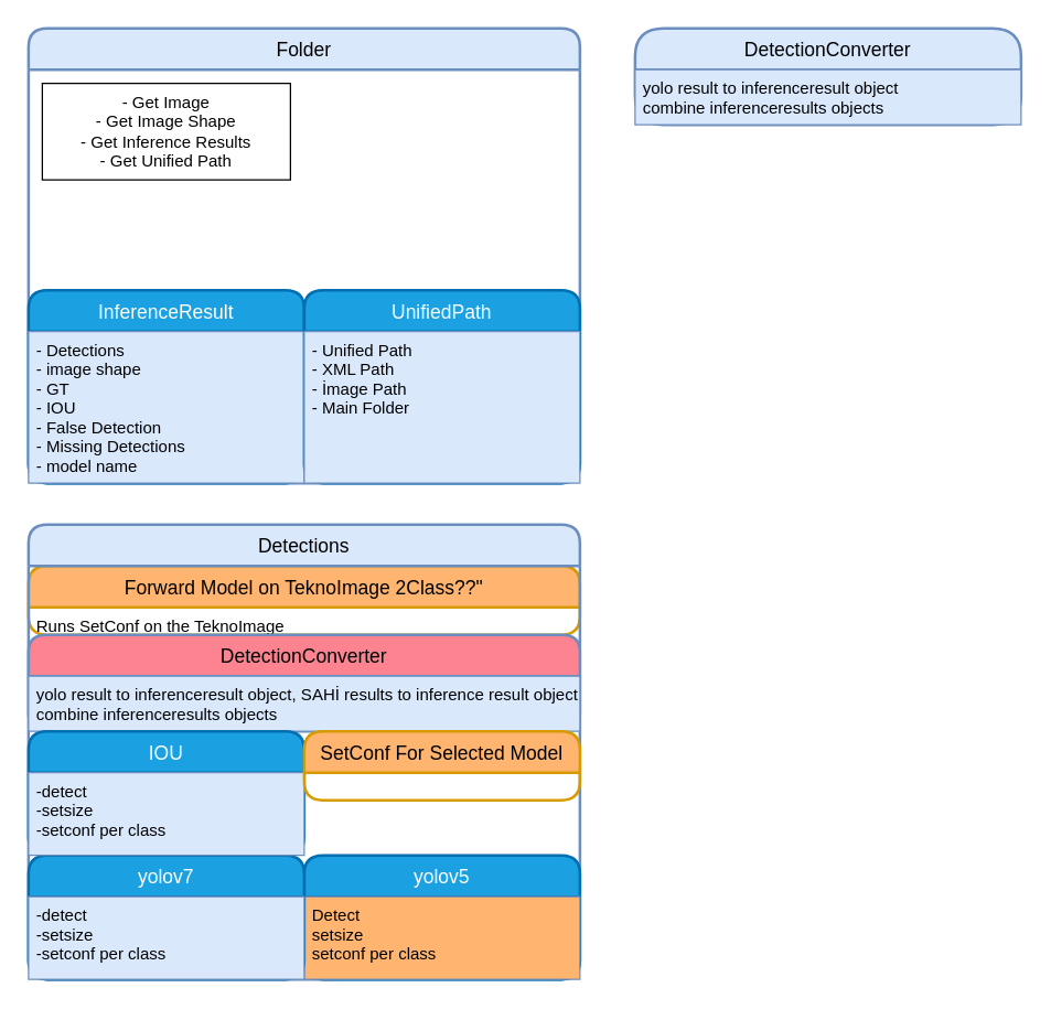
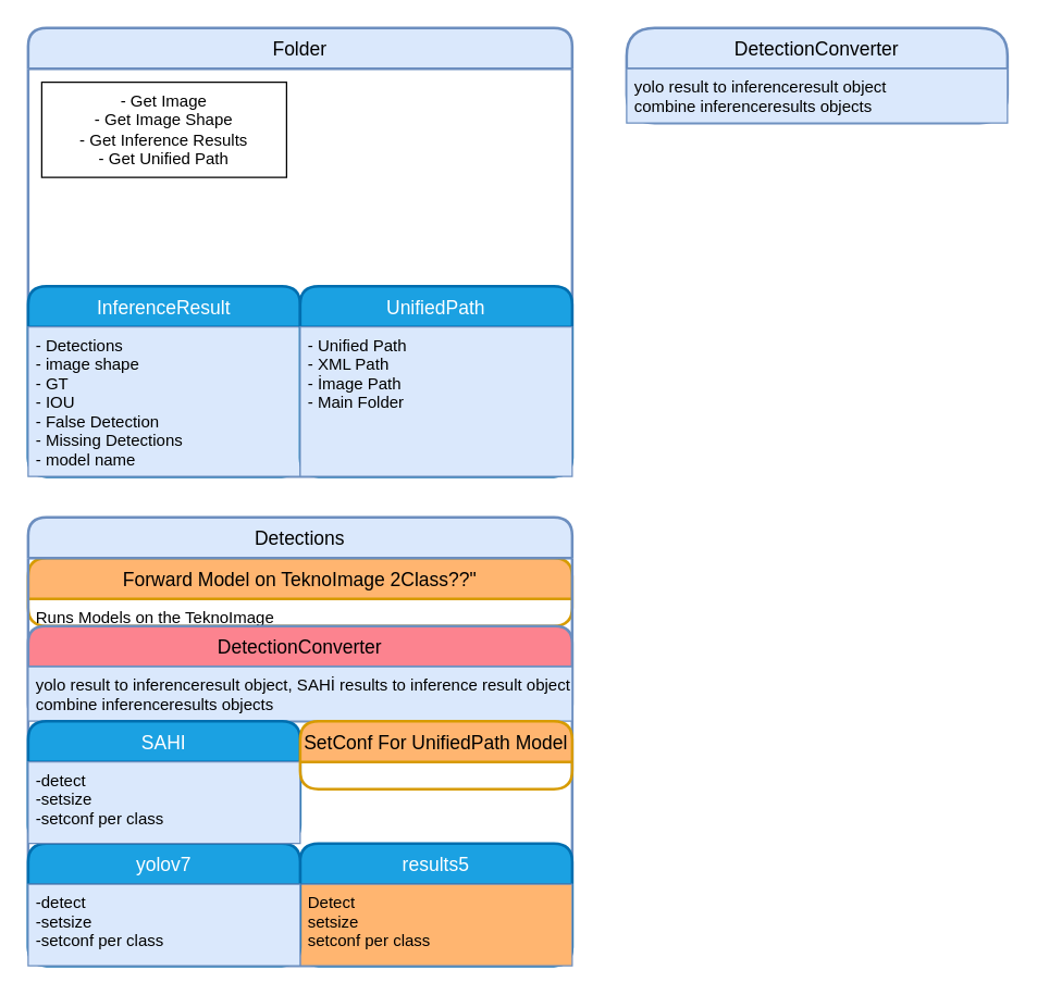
  <mxCell id="0" />
  <mxCell id="1" parent="0" />
  <mxCell id="2" value="Folder" style="swimlane;childLayout=stackLayout;horizontal=1;startSize=30;horizontalStack=0;rounded=1;fontSize=14;fontStyle=0;strokeWidth=2;resizeParent=0;resizeLast=1;shadow=0;dashed=0;align=center;fillColor=#dae8fc;strokeColor=#6c8ebf;" parent="1" vertex="1"><mxGeometry x="20" y="20" width="400" height="330" as="geometry" /></mxCell>
  <mxCell id="3" value="InferenceResult" style="swimlane;childLayout=stackLayout;horizontal=1;startSize=30;horizontalStack=0;rounded=1;fontSize=14;fontStyle=0;strokeWidth=2;resizeParent=0;resizeLast=1;shadow=0;dashed=0;align=center;fillColor=#1ba1e2;strokeColor=#006EAF;fontColor=#ffffff;" parent="1" vertex="1"><mxGeometry x="20" y="210" width="200" height="140" as="geometry"><mxRectangle x="160" y="600" width="140" height="30" as="alternateBounds" /></mxGeometry></mxCell>
  <mxCell id="4" value="- Detections&#10;- image shape&#10;- GT&#10;- IOU&#10;- False Detection&#10;- Missing Detections&#10;- model name" style="align=left;strokeColor=#6c8ebf;fillColor=#dae8fc;spacingLeft=4;fontSize=12;verticalAlign=top;resizable=0;rotatable=0;part=1;" parent="3" vertex="1"><mxGeometry y="30" width="200" height="110" as="geometry" /></mxCell>
  <mxCell id="5" value="Forward Model on TeknoImage 2Class??&quot;" style="swimlane;childLayout=stackLayout;horizontal=1;startSize=30;horizontalStack=0;rounded=1;fontSize=14;fontStyle=0;strokeWidth=2;resizeParent=0;resizeLast=1;shadow=0;dashed=0;align=center;fillColor=#FFB570;strokeColor=#d79b00;" parent="1" vertex="1"><mxGeometry x="20" y="410" width="400" height="50" as="geometry" /></mxCell>
- <mxCell id="6" value="Runs SetConf on the TeknoImage" style="align=left;strokeColor=none;fillColor=none;spacingLeft=4;fontSize=12;verticalAlign=top;resizable=0;rotatable=0;part=1;" parent="5" vertex="1"><mxGeometry y="30" width="400" height="20" as="geometry" /></mxCell>
+ <mxCell id="6" value="Runs Models on the TeknoImage" style="align=left;strokeColor=none;fillColor=none;spacingLeft=4;fontSize=12;verticalAlign=top;resizable=0;rotatable=0;part=1;" parent="5" vertex="1"><mxGeometry y="30" width="400" height="20" as="geometry" /></mxCell>
  <mxCell id="7" value="UnifiedPath" style="swimlane;childLayout=stackLayout;horizontal=1;startSize=30;horizontalStack=0;rounded=1;fontSize=14;fontStyle=0;strokeWidth=2;resizeParent=0;resizeLast=1;shadow=0;dashed=0;align=center;fillColor=#1ba1e2;strokeColor=#006EAF;fontColor=#ffffff;" parent="1" vertex="1"><mxGeometry x="220" y="210" width="200" height="140" as="geometry"><mxRectangle x="360" y="600" width="110" height="30" as="alternateBounds" /></mxGeometry></mxCell>
  <mxCell id="8" value="- Unified Path&#10;- XML Path&#10;- İmage Path&#10;- Main Folder" style="align=left;strokeColor=#6c8ebf;fillColor=#dae8fc;spacingLeft=4;fontSize=12;verticalAlign=top;resizable=0;rotatable=0;part=1;" parent="7" vertex="1"><mxGeometry y="30" width="200" height="110" as="geometry" /></mxCell>
  <mxCell id="9" value="- Get Image&lt;br&gt;- Get Image Shape&lt;br&gt;- Get Inference Results&lt;br&gt;- Get Unified Path" style="rounded=0;whiteSpace=wrap;html=1;" parent="1" vertex="1"><mxGeometry x="30" y="60" width="180" height="70" as="geometry" /></mxCell>
  <mxCell id="10" value="DetectionConverter" style="swimlane;childLayout=stackLayout;horizontal=1;startSize=30;horizontalStack=0;rounded=1;fontSize=14;fontStyle=0;strokeWidth=2;resizeParent=0;resizeLast=1;shadow=0;dashed=0;align=center;fillColor=#dae8fc;strokeColor=#6c8ebf;arcSize=23;" parent="1" vertex="1"><mxGeometry x="460" y="20" width="280" height="70" as="geometry"><mxRectangle x="360" y="600" width="110" height="30" as="alternateBounds" /></mxGeometry></mxCell>
  <mxCell id="11" value="yolo result to inferenceresult object&#10;combine inferenceresults objects" style="align=left;strokeColor=#6c8ebf;fillColor=#dae8fc;spacingLeft=4;fontSize=12;verticalAlign=top;resizable=0;rotatable=0;part=1;" parent="10" vertex="1"><mxGeometry y="30" width="280" height="40" as="geometry" /></mxCell>
  <mxCell id="12" value="Detections" style="swimlane;childLayout=stackLayout;horizontal=1;startSize=30;horizontalStack=0;rounded=1;fontSize=14;fontStyle=0;strokeWidth=2;resizeParent=0;resizeLast=1;shadow=0;dashed=0;align=center;fillColor=#dae8fc;strokeColor=#6c8ebf;" parent="1" vertex="1"><mxGeometry x="20" y="380" width="400" height="330" as="geometry" /></mxCell>
- <mxCell id="13" value="yolov5" style="swimlane;childLayout=stackLayout;horizontal=1;startSize=30;horizontalStack=0;rounded=1;fontSize=14;fontStyle=0;strokeWidth=2;resizeParent=0;resizeLast=1;shadow=0;dashed=0;align=center;fillColor=#1ba1e2;strokeColor=#006EAF;fontColor=#ffffff;" parent="1" vertex="1"><mxGeometry x="220" y="620" width="200" height="90" as="geometry"><mxRectangle x="360" y="600" width="110" height="30" as="alternateBounds" /></mxGeometry></mxCell>
+ <mxCell id="13" value="results5" style="swimlane;childLayout=stackLayout;horizontal=1;startSize=30;horizontalStack=0;rounded=1;fontSize=14;fontStyle=0;strokeWidth=2;resizeParent=0;resizeLast=1;shadow=0;dashed=0;align=center;fillColor=#1ba1e2;strokeColor=#006EAF;fontColor=#ffffff;" parent="1" vertex="1"><mxGeometry x="220" y="620" width="200" height="90" as="geometry"><mxRectangle x="360" y="600" width="110" height="30" as="alternateBounds" /></mxGeometry></mxCell>
  <mxCell id="14" value="Detect&#10;setsize&#10;setconf per class" style="align=left;strokeColor=#6c8ebf;fillColor=#ffb570;spacingLeft=4;fontSize=12;verticalAlign=top;resizable=0;rotatable=0;part=1;" parent="13" vertex="1"><mxGeometry y="30" width="200" height="60" as="geometry" /></mxCell>
  <mxCell id="15" value="yolov7" style="swimlane;childLayout=stackLayout;horizontal=1;startSize=30;horizontalStack=0;rounded=1;fontSize=14;fontStyle=0;strokeWidth=2;resizeParent=0;resizeLast=1;shadow=0;dashed=0;align=center;fillColor=#1ba1e2;strokeColor=#006EAF;fontColor=#ffffff;" parent="1" vertex="1"><mxGeometry x="20" y="620" width="200" height="90" as="geometry"><mxRectangle x="360" y="600" width="110" height="30" as="alternateBounds" /></mxGeometry></mxCell>
  <mxCell id="16" value="-detect&#10;-setsize&#10;-setconf per class" style="align=left;strokeColor=#6c8ebf;fillColor=#dae8fc;spacingLeft=4;fontSize=12;verticalAlign=top;resizable=0;rotatable=0;part=1;" parent="15" vertex="1"><mxGeometry y="30" width="200" height="60" as="geometry" /></mxCell>
  <mxCell id="17" value="DetectionConverter" style="swimlane;childLayout=stackLayout;horizontal=1;startSize=30;horizontalStack=0;rounded=1;fontSize=14;fontStyle=0;strokeWidth=2;resizeParent=0;resizeLast=1;shadow=0;dashed=0;align=center;fillColor=#FC838F;strokeColor=#6c8ebf;arcSize=14;" parent="1" vertex="1"><mxGeometry x="20" y="460" width="400" height="70" as="geometry"><mxRectangle x="360" y="600" width="110" height="30" as="alternateBounds" /></mxGeometry></mxCell>
  <mxCell id="18" value="yolo result to inferenceresult object, SAHİ results to inference result object&#10;combine inferenceresults objects" style="align=left;strokeColor=#6c8ebf;fillColor=#dae8fc;spacingLeft=4;fontSize=12;verticalAlign=top;resizable=0;rotatable=0;part=1;" parent="17" vertex="1"><mxGeometry y="30" width="400" height="40" as="geometry" /></mxCell>
- <mxCell id="19" value="IOU" style="swimlane;childLayout=stackLayout;horizontal=1;startSize=30;horizontalStack=0;rounded=1;fontSize=14;fontStyle=0;strokeWidth=2;resizeParent=0;resizeLast=1;shadow=0;dashed=0;align=center;fillColor=#1ba1e2;strokeColor=#006EAF;fontColor=#ffffff;" parent="1" vertex="1"><mxGeometry x="20" y="530" width="200" height="90" as="geometry"><mxRectangle x="360" y="600" width="110" height="30" as="alternateBounds" /></mxGeometry></mxCell>
+ <mxCell id="19" value="SAHI" style="swimlane;childLayout=stackLayout;horizontal=1;startSize=30;horizontalStack=0;rounded=1;fontSize=14;fontStyle=0;strokeWidth=2;resizeParent=0;resizeLast=1;shadow=0;dashed=0;align=center;fillColor=#1ba1e2;strokeColor=#006EAF;fontColor=#ffffff;" parent="1" vertex="1"><mxGeometry x="20" y="530" width="200" height="90" as="geometry"><mxRectangle x="360" y="600" width="110" height="30" as="alternateBounds" /></mxGeometry></mxCell>
  <mxCell id="20" value="-detect&#10;-setsize&#10;-setconf per class" style="align=left;strokeColor=#6c8ebf;fillColor=#dae8fc;spacingLeft=4;fontSize=12;verticalAlign=top;resizable=0;rotatable=0;part=1;" parent="19" vertex="1"><mxGeometry y="30" width="200" height="60" as="geometry" /></mxCell>
- <mxCell id="21" value="SetConf For Selected Model" style="swimlane;childLayout=stackLayout;horizontal=1;startSize=30;horizontalStack=0;rounded=1;fontSize=14;fontStyle=0;strokeWidth=2;resizeParent=0;resizeLast=1;shadow=0;dashed=0;align=center;fillColor=#FFB570;strokeColor=#d79b00;" vertex="1" parent="1"><mxGeometry x="220" y="530" width="200" height="50" as="geometry" /></mxCell>
+ <mxCell id="21" value="SetConf For UnifiedPath Model" style="swimlane;childLayout=stackLayout;horizontal=1;startSize=30;horizontalStack=0;rounded=1;fontSize=14;fontStyle=0;strokeWidth=2;resizeParent=0;resizeLast=1;shadow=0;dashed=0;align=center;fillColor=#FFB570;strokeColor=#d79b00;" vertex="1" parent="1"><mxGeometry x="220" y="530" width="200" height="50" as="geometry" /></mxCell>
